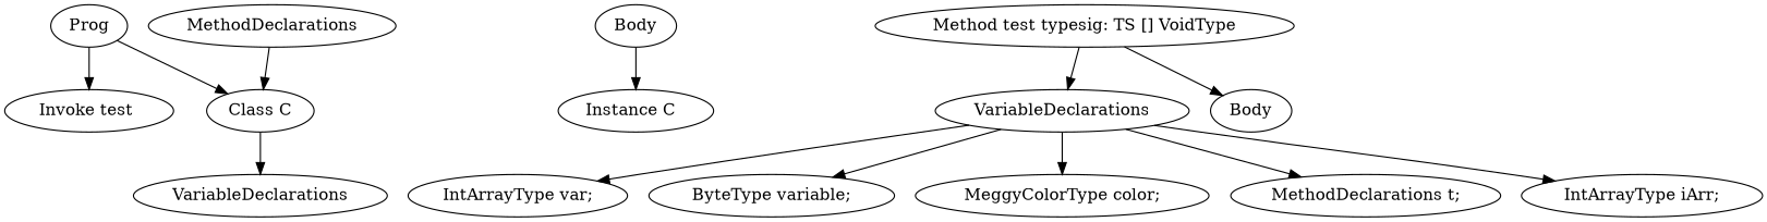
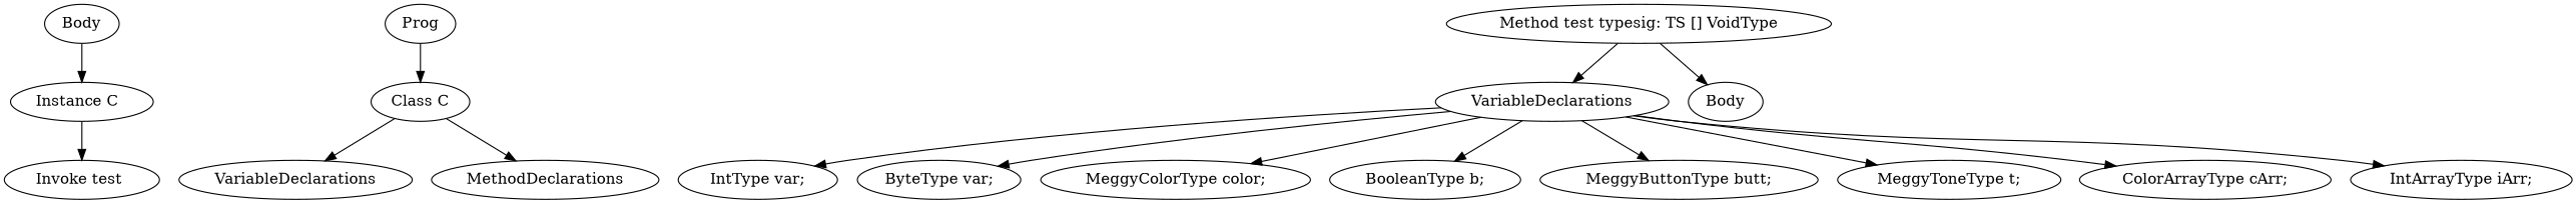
  digraph {
    n1 [label=" Invoke test  "]
    n2 [label="Instance C  "]
    n3 [label=Body]
    n4 [label=VariableDeclarations]
-   n5 [label="IntArrayType var;"]
-   n6 [label=" ByteType variable; "]
+   n5 [label=" IntType var; "]
+   n6 [label="ByteType var;"]
    n7 [label=" MeggyColorType color; "]
-   n10 [label="MethodDeclarations t;"]
+   n8 [label=" BooleanType b; "]
+   n9 [label=" MeggyButtonType butt; "]
+   n10 [label=" MeggyToneType t; "]
+   n11 [label=" ColorArrayType cArr; "]
    n12 [label=" IntArrayType iArr; "]
    n13 [label=VariableDeclarations]
    n14 [label=Body]
    n15 [label="Method test typesig: TS [] VoidType"]
    n16 [label=MethodDeclarations]
    n17 [label="Class C"]
    n18 [label=Prog]
-   n18 -> n1
+   n2 -> n1
    n3 -> n2
    n13 -> n5
    n13 -> n6
    n13 -> n7
+   n13 -> n8
+   n13 -> n9
    n13 -> n10
+   n13 -> n11
    n13 -> n12
    n15 -> n13
    n15 -> n14
    n17 -> n4
-   n16 -> n17
+   n17 -> n16
    n18 -> n17
  }
